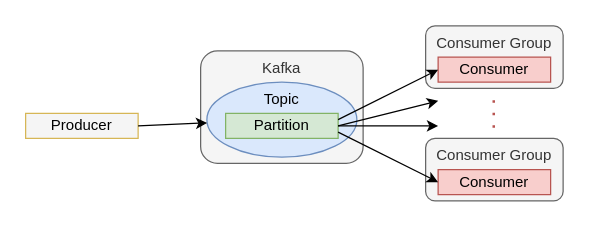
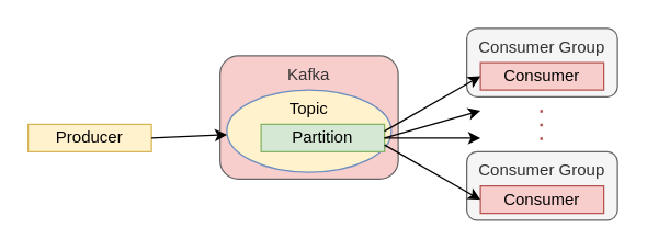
  <mxCell id="0" />
  <mxCell id="1" parent="0" />
  <mxCell id="2" value="Consumer Group" style="rounded=1;whiteSpace=wrap;html=1;fillColor=#f5f5f5;strokeColor=#666666;fontColor=#333333;verticalAlign=top;" vertex="1" parent="1"><mxGeometry x="340" y="20" width="110" height="50" as="geometry" /></mxCell>
- <mxCell id="3" value="Kafka" style="rounded=1;whiteSpace=wrap;html=1;fillColor=#f5f5f5;strokeColor=#666666;fontColor=#333333;verticalAlign=top;" vertex="1" parent="1"><mxGeometry x="160" y="40" width="130" height="90" as="geometry" /></mxCell>
- <mxCell id="4" value="Producer" style="rounded=0;whiteSpace=wrap;html=1;fillColor=#f5f5f5;strokeColor=#d6b656;" vertex="1" parent="1"><mxGeometry x="20" y="90" width="90" height="20" as="geometry" /></mxCell>
+ <mxCell id="3" value="Kafka" style="rounded=1;whiteSpace=wrap;html=1;fillColor=#f8cecc;strokeColor=#666666;fontColor=#333333;verticalAlign=top;" vertex="1" parent="1"><mxGeometry x="160" y="40" width="130" height="90" as="geometry" /></mxCell>
+ <mxCell id="4" value="Producer" style="rounded=0;whiteSpace=wrap;html=1;fillColor=#fff2cc;strokeColor=#d6b656;" vertex="1" parent="1"><mxGeometry x="20" y="90" width="90" height="20" as="geometry" /></mxCell>
  <mxCell id="5" value="Consumer" style="rounded=0;whiteSpace=wrap;html=1;fillColor=#f8cecc;strokeColor=#b85450;" vertex="1" parent="1"><mxGeometry x="350" y="45" width="90" height="20" as="geometry" /></mxCell>
  <mxCell id="6" value="" style="endArrow=none;dashed=1;html=1;dashPattern=1 4;strokeWidth=2;fillColor=#f8cecc;strokeColor=#b85450;" edge="1" parent="1"><mxGeometry width="50" height="50" relative="1" as="geometry"><mxPoint x="394.5" y="101.5" as="sourcePoint" /><mxPoint x="394.5" y="71.5" as="targetPoint" /></mxGeometry></mxCell>
  <mxCell id="7" value="Consumer Group" style="rounded=1;whiteSpace=wrap;html=1;fillColor=#f5f5f5;strokeColor=#666666;fontColor=#333333;verticalAlign=top;" vertex="1" parent="1"><mxGeometry x="340" y="110" width="110" height="50" as="geometry" /></mxCell>
  <mxCell id="8" value="Consumer" style="rounded=0;whiteSpace=wrap;html=1;fillColor=#f8cecc;strokeColor=#b85450;" vertex="1" parent="1"><mxGeometry x="350" y="135" width="90" height="20" as="geometry" /></mxCell>
  <mxCell id="9" value="" style="group" vertex="1" connectable="0" parent="1"><mxGeometry x="165" y="65" width="120" height="70" as="geometry" /></mxCell>
- <mxCell id="10" value="Topic" style="ellipse;whiteSpace=wrap;html=1;align=center;fillColor=#dae8fc;strokeColor=#6c8ebf;verticalAlign=top;" vertex="1" parent="9"><mxGeometry width="120" height="60" as="geometry" /></mxCell>
- <mxCell id="11" value="Partition" style="rounded=0;whiteSpace=wrap;html=1;fillColor=#d5e8d4;strokeColor=#82b366;" vertex="1" parent="9"><mxGeometry x="15" y="25" width="90" height="20" as="geometry" /></mxCell>
+ <mxCell id="10" value="Topic" style="ellipse;whiteSpace=wrap;html=1;align=center;fillColor=#fff2cc;strokeColor=#6c8ebf;verticalAlign=top;" vertex="1" parent="9"><mxGeometry width="120" height="60" as="geometry" /></mxCell>
+ <mxCell id="11" value="Partition" style="rounded=0;whiteSpace=wrap;html=1;fillColor=#d5e8d4;strokeColor=#82b366;" vertex="1" parent="9"><mxGeometry x="25" y="25" width="90" height="20" as="geometry" /></mxCell>
  <mxCell id="12" style="edgeStyle=none;rounded=0;orthogonalLoop=1;jettySize=auto;html=1;exitX=1;exitY=0.5;exitDx=0;exitDy=0;startArrow=none;startFill=0;endArrow=classic;endFill=1;strokeWidth=1;" edge="1" parent="1" source="4" target="10"><mxGeometry relative="1" as="geometry" /></mxCell>
  <mxCell id="13" style="edgeStyle=none;rounded=0;orthogonalLoop=1;jettySize=auto;html=1;exitX=1;exitY=0.75;exitDx=0;exitDy=0;entryX=0;entryY=0.5;entryDx=0;entryDy=0;startArrow=none;startFill=0;endArrow=classic;endFill=1;strokeWidth=1;" edge="1" parent="1" source="11" target="8"><mxGeometry relative="1" as="geometry" /></mxCell>
  <mxCell id="14" style="edgeStyle=none;rounded=0;orthogonalLoop=1;jettySize=auto;html=1;exitX=1;exitY=0.25;exitDx=0;exitDy=0;entryX=0;entryY=0.5;entryDx=0;entryDy=0;startArrow=none;startFill=0;endArrow=classic;endFill=1;strokeWidth=1;" edge="1" parent="1" source="11" target="5"><mxGeometry relative="1" as="geometry" /></mxCell>
  <mxCell id="15" style="edgeStyle=none;rounded=0;orthogonalLoop=1;jettySize=auto;html=1;exitX=1;exitY=0.5;exitDx=0;exitDy=0;startArrow=none;startFill=0;endArrow=classic;endFill=1;strokeWidth=1;" edge="1" parent="1" source="11"><mxGeometry relative="1" as="geometry"><mxPoint x="350" y="80" as="targetPoint" /></mxGeometry></mxCell>
  <mxCell id="16" style="edgeStyle=none;rounded=0;orthogonalLoop=1;jettySize=auto;html=1;exitX=1;exitY=0.5;exitDx=0;exitDy=0;startArrow=none;startFill=0;endArrow=classic;endFill=1;strokeWidth=1;" edge="1" parent="1" source="11"><mxGeometry relative="1" as="geometry"><mxPoint x="350" y="100" as="targetPoint" /></mxGeometry></mxCell>
